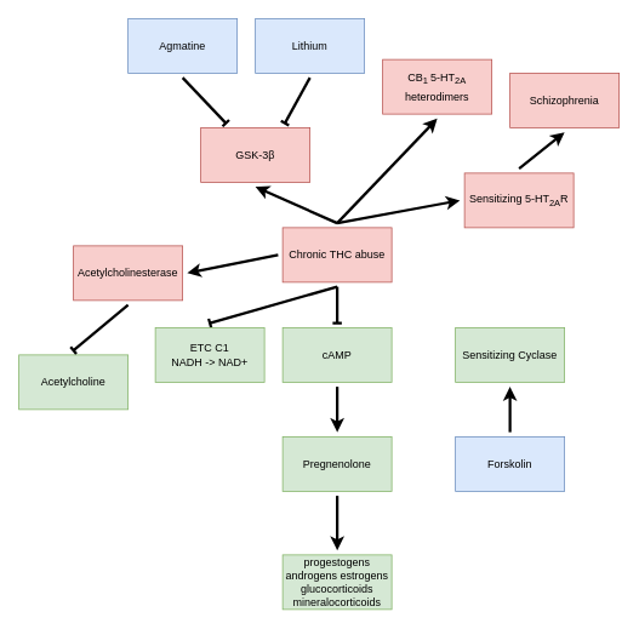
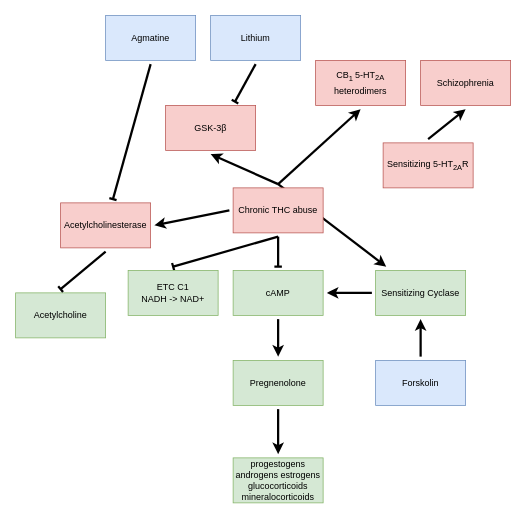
  <mxCell id="0" />
  <mxCell id="1" parent="0" />
  <mxCell id="2" value="" style="endArrow=baseDash;html=1;rounded=0;entryX=0.5;entryY=0;entryDx=0;entryDy=0;endFill=0;strokeWidth=3;strokeColor=#000000;exitX=0.5;exitY=1;exitDx=0;exitDy=0;" edge="1" parent="1" source="11" target="10"><mxGeometry width="50" height="50" relative="1" as="geometry"><mxPoint x="290" y="280" as="sourcePoint" /><mxPoint x="180" y="325" as="targetPoint" /></mxGeometry></mxCell>
- <mxCell id="3" value="" style="endArrow=classic;html=1;rounded=0;strokeWidth=3;exitX=0.5;exitY=0;exitDx=0;exitDy=0;entryX=0;entryY=0.5;entryDx=0;entryDy=0;" edge="1" parent="1" source="11" target="12"><mxGeometry width="50" height="50" relative="1" as="geometry"><mxPoint x="480" y="150" as="sourcePoint" /><mxPoint x="520" y="160" as="targetPoint" /></mxGeometry></mxCell>
+ <mxCell id="3" value="" style="endArrow=classic;html=1;rounded=0;strokeWidth=3;exitX=0.5;exitY=0;exitDx=0;exitDy=0;" edge="1" parent="1" source="11" target="7"><mxGeometry width="50" height="50" relative="1" as="geometry"><mxPoint x="480" y="150" as="sourcePoint" /><mxPoint x="520" y="160" as="targetPoint" /></mxGeometry></mxCell>
  <mxCell id="4" value="" style="endArrow=classic;html=1;rounded=0;exitX=0.5;exitY=1;exitDx=0;exitDy=0;strokeWidth=3;entryX=0.5;entryY=0;entryDx=0;entryDy=0;" edge="1" parent="1" source="13" target="15"><mxGeometry width="50" height="50" relative="1" as="geometry"><mxPoint x="350" y="395" as="sourcePoint" /><mxPoint x="290" y="440" as="targetPoint" /></mxGeometry></mxCell>
  <mxCell id="5" value="progestogens androgens estrogens glucocorticoids mineralocorticoids" style="rounded=0;whiteSpace=wrap;html=1;perimeterSpacing=5;fillColor=#d5e8d4;strokeColor=#82b366;" vertex="1" parent="1"><mxGeometry x="310" y="610" width="120" height="60" as="geometry" /></mxCell>
  <mxCell id="6" value="" style="endArrow=classic;html=1;rounded=0;entryX=0.5;entryY=0;entryDx=0;entryDy=0;strokeWidth=3;exitX=0.5;exitY=1;exitDx=0;exitDy=0;" edge="1" parent="1" source="15" target="5"><mxGeometry width="50" height="50" relative="1" as="geometry"><mxPoint x="370" y="540" as="sourcePoint" /><mxPoint x="400" y="670" as="targetPoint" /></mxGeometry></mxCell>
  <mxCell id="7" value="Sensitizing Cyclase" style="rounded=0;whiteSpace=wrap;html=1;perimeterSpacing=5;fillColor=#d5e8d4;strokeColor=#82b366;" vertex="1" parent="1"><mxGeometry x="500" y="360" width="120" height="60" as="geometry" /></mxCell>
  <mxCell id="8" value="" style="endArrow=classic;html=1;rounded=0;entryX=0.5;entryY=1;entryDx=0;entryDy=0;strokeWidth=3;exitX=0.5;exitY=0;exitDx=0;exitDy=0;" edge="1" parent="1" source="14" target="7"><mxGeometry width="50" height="50" relative="1" as="geometry"><mxPoint x="440" y="440" as="sourcePoint" /><mxPoint x="390" y="470" as="targetPoint" /></mxGeometry></mxCell>
  <mxCell id="9" value="" style="endArrow=baseDash;html=1;rounded=0;strokeColor=#000000;strokeWidth=3;endFill=0;exitX=0.5;exitY=1;exitDx=0;exitDy=0;entryX=0.5;entryY=0;entryDx=0;entryDy=0;" edge="1" parent="1" source="11" target="13"><mxGeometry width="50" height="50" relative="1" as="geometry"><mxPoint x="360" y="300" as="sourcePoint" /><mxPoint x="364" y="320" as="targetPoint" /></mxGeometry></mxCell>
  <mxCell id="10" value="ETC C1&lt;br&gt;NADH -&amp;gt; NAD+" style="rounded=0;whiteSpace=wrap;html=1;perimeterSpacing=5;fillColor=#d5e8d4;strokeColor=#82b366;" vertex="1" parent="1"><mxGeometry x="170" y="360" width="120" height="60" as="geometry" /></mxCell>
  <mxCell id="11" value="Chronic THC abuse" style="rounded=0;whiteSpace=wrap;html=1;perimeterSpacing=5;fillColor=#f8cecc;strokeColor=#b85450;" vertex="1" parent="1"><mxGeometry x="310" y="250" width="120" height="60" as="geometry" /></mxCell>
  <mxCell id="12" value="Sensitizing 5-HT&lt;sub&gt;2A&lt;/sub&gt;R" style="rounded=0;whiteSpace=wrap;html=1;perimeterSpacing=5;fillColor=#f8cecc;strokeColor=#b85450;" vertex="1" parent="1"><mxGeometry x="510" y="190" width="120" height="60" as="geometry" /></mxCell>
  <mxCell id="13" value="cAMP" style="rounded=0;whiteSpace=wrap;html=1;perimeterSpacing=5;fillColor=#d5e8d4;strokeColor=#82b366;" vertex="1" parent="1"><mxGeometry x="310" y="360" width="120" height="60" as="geometry" /></mxCell>
  <mxCell id="14" value="Forskolin" style="rounded=0;whiteSpace=wrap;html=1;perimeterSpacing=5;fillColor=#dae8fc;strokeColor=#6c8ebf;" vertex="1" parent="1"><mxGeometry x="500" y="480" width="120" height="60" as="geometry" /></mxCell>
  <mxCell id="15" value="Pregnenolone" style="rounded=0;whiteSpace=wrap;html=1;perimeterSpacing=5;fillColor=#d5e8d4;strokeColor=#82b366;" vertex="1" parent="1"><mxGeometry x="310" y="480" width="120" height="60" as="geometry" /></mxCell>
- <mxCell id="16" value="CB&lt;sub&gt;1&amp;nbsp;&lt;/sub&gt;5-HT&lt;sub&gt;2A&lt;br&gt;&lt;font style=&quot;font-size: 12px;&quot;&gt;heterodimers&lt;/font&gt;&lt;br&gt;&lt;/sub&gt;" style="rounded=0;whiteSpace=wrap;html=1;perimeterSpacing=5;fillColor=#f8cecc;strokeColor=#b85450;" vertex="1" parent="1"><mxGeometry x="420" y="65" width="120" height="60" as="geometry" /></mxCell>
+ <mxCell id="16" value="CB&lt;sub&gt;1&amp;nbsp;&lt;/sub&gt;5-HT&lt;sub&gt;2A&lt;br&gt;&lt;font style=&quot;font-size: 12px;&quot;&gt;heterodimers&lt;/font&gt;&lt;br&gt;&lt;/sub&gt;" style="rounded=0;whiteSpace=wrap;html=1;perimeterSpacing=5;fillColor=#f8cecc;strokeColor=#b85450;" vertex="1" parent="1"><mxGeometry x="420" y="80" width="120" height="60" as="geometry" /></mxCell>
  <mxCell id="17" value="" style="endArrow=classic;html=1;rounded=0;strokeWidth=3;exitX=0.5;exitY=0;exitDx=0;exitDy=0;entryX=0.5;entryY=1;entryDx=0;entryDy=0;" edge="1" parent="1" source="11" target="16"><mxGeometry width="50" height="50" relative="1" as="geometry"><mxPoint x="425" y="250" as="sourcePoint" /><mxPoint x="475" y="250" as="targetPoint" /></mxGeometry></mxCell>
+ <mxCell id="18" value="" style="endArrow=classic;html=1;rounded=0;entryX=1;entryY=0.5;entryDx=0;entryDy=0;strokeWidth=3;exitX=0;exitY=0.5;exitDx=0;exitDy=0;" edge="1" parent="1" source="7" target="13"><mxGeometry width="50" height="50" relative="1" as="geometry"><mxPoint x="460" y="360" as="sourcePoint" /><mxPoint x="540" y="405" as="targetPoint" /></mxGeometry></mxCell>
  <mxCell id="19" value="GSK-3β" style="rounded=0;whiteSpace=wrap;html=1;perimeterSpacing=5;fillColor=#f8cecc;strokeColor=#b85450;" vertex="1" parent="1"><mxGeometry x="220" y="140" width="120" height="60" as="geometry" /></mxCell>
  <mxCell id="20" value="" style="endArrow=classic;html=1;rounded=0;strokeWidth=3;exitX=0.5;exitY=0;exitDx=0;exitDy=0;entryX=0.5;entryY=1;entryDx=0;entryDy=0;" edge="1" parent="1" source="11" target="19"><mxGeometry width="50" height="50" relative="1" as="geometry"><mxPoint x="50" y="245" as="sourcePoint" /><mxPoint x="165" y="160" as="targetPoint" /></mxGeometry></mxCell>
  <mxCell id="21" value="Agmatine" style="rounded=0;whiteSpace=wrap;html=1;perimeterSpacing=5;fillColor=#dae8fc;strokeColor=#6c8ebf;" vertex="1" parent="1"><mxGeometry x="140" y="20" width="120" height="60" as="geometry" /></mxCell>
- <mxCell id="22" value="" style="endArrow=baseDash;html=1;rounded=0;endFill=0;strokeWidth=3;strokeColor=#000000;exitX=0.5;exitY=1;exitDx=0;exitDy=0;entryX=0.25;entryY=0;entryDx=0;entryDy=0;" edge="1" parent="1" source="21" target="19"><mxGeometry width="50" height="50" relative="1" as="geometry"><mxPoint x="319.96" y="281.99" as="sourcePoint" /><mxPoint x="200" y="120" as="targetPoint" /></mxGeometry></mxCell>
+ <mxCell id="22" value="" style="endArrow=baseDash;html=1;rounded=0;endFill=0;strokeWidth=3;strokeColor=#000000;exitX=0.5;exitY=1;exitDx=0;exitDy=0;" edge="1" parent="1" source="21" target="27"><mxGeometry width="50" height="50" relative="1" as="geometry"><mxPoint x="319.96" y="281.99" as="sourcePoint" /><mxPoint x="200" y="120" as="targetPoint" /></mxGeometry></mxCell>
  <mxCell id="23" value="Lithium" style="rounded=0;whiteSpace=wrap;html=1;perimeterSpacing=5;fillColor=#dae8fc;strokeColor=#6c8ebf;" vertex="1" parent="1"><mxGeometry x="280" y="20" width="120" height="60" as="geometry" /></mxCell>
  <mxCell id="24" value="" style="endArrow=baseDash;html=1;rounded=0;endFill=0;strokeWidth=3;strokeColor=#000000;exitX=0.5;exitY=1;exitDx=0;exitDy=0;entryX=0.75;entryY=0;entryDx=0;entryDy=0;" edge="1" parent="1" source="23" target="19"><mxGeometry width="50" height="50" relative="1" as="geometry"><mxPoint x="210" y="95" as="sourcePoint" /><mxPoint x="210" y="135" as="targetPoint" /></mxGeometry></mxCell>
  <mxCell id="25" value="Schizophrenia" style="rounded=0;whiteSpace=wrap;html=1;perimeterSpacing=5;fillColor=#f8cecc;strokeColor=#b85450;" vertex="1" parent="1"><mxGeometry x="560" y="80" width="120" height="60" as="geometry" /></mxCell>
  <mxCell id="26" value="" style="endArrow=classic;html=1;rounded=0;strokeWidth=3;exitX=0.5;exitY=0;exitDx=0;exitDy=0;entryX=0.5;entryY=1;entryDx=0;entryDy=0;" edge="1" parent="1" source="12" target="25"><mxGeometry width="50" height="50" relative="1" as="geometry"><mxPoint x="380" y="255" as="sourcePoint" /><mxPoint x="515" y="230" as="targetPoint" /></mxGeometry></mxCell>
  <mxCell id="27" value="Acetylcholinesterase" style="rounded=0;whiteSpace=wrap;html=1;perimeterSpacing=5;fillColor=#f8cecc;strokeColor=#b85450;" vertex="1" parent="1"><mxGeometry x="80" y="270" width="120" height="60" as="geometry" /></mxCell>
  <mxCell id="28" value="" style="endArrow=classic;html=1;rounded=0;entryX=1;entryY=0.5;entryDx=0;entryDy=0;strokeWidth=3;exitX=0;exitY=0.5;exitDx=0;exitDy=0;" edge="1" parent="1" source="11" target="27"><mxGeometry width="50" height="50" relative="1" as="geometry"><mxPoint x="505" y="400" as="sourcePoint" /><mxPoint x="445" y="400" as="targetPoint" /></mxGeometry></mxCell>
  <mxCell id="29" value="Acetylcholine" style="rounded=0;whiteSpace=wrap;html=1;perimeterSpacing=5;fillColor=#d5e8d4;strokeColor=#82b366;" vertex="1" parent="1"><mxGeometry x="20" y="390" width="120" height="60" as="geometry" /></mxCell>
  <mxCell id="30" value="" style="endArrow=baseDash;html=1;rounded=0;entryX=0.5;entryY=0;entryDx=0;entryDy=0;endFill=0;strokeWidth=3;strokeColor=#000000;exitX=0.5;exitY=1;exitDx=0;exitDy=0;" edge="1" parent="1" source="27" target="29"><mxGeometry width="50" height="50" relative="1" as="geometry"><mxPoint x="380" y="325" as="sourcePoint" /><mxPoint x="240" y="365" as="targetPoint" /></mxGeometry></mxCell>
